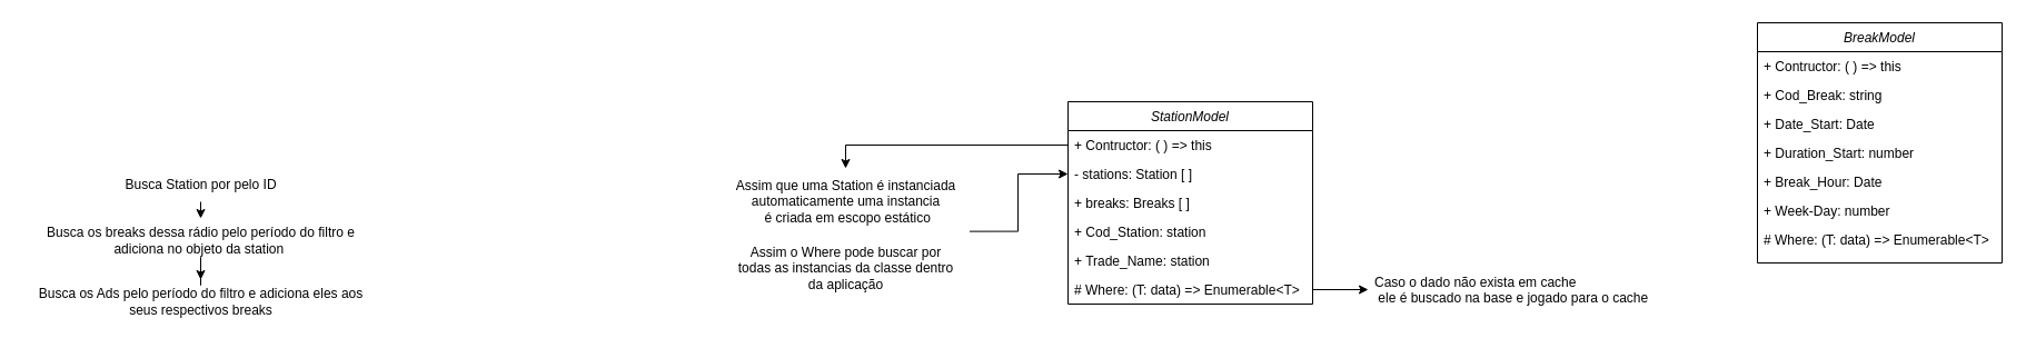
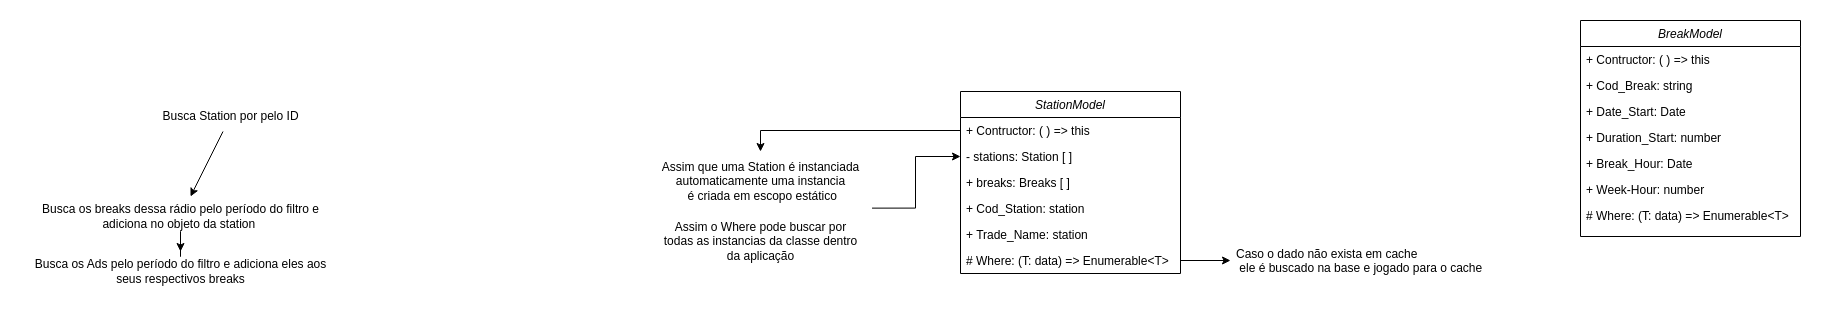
  <mxCell id="0" />
  <mxCell id="1" parent="0" />
  <mxCell id="2" value="StationModel" style="swimlane;fontStyle=2;align=center;verticalAlign=top;childLayout=stackLayout;horizontal=1;startSize=26;horizontalStack=0;resizeParent=1;resizeLast=0;collapsible=1;marginBottom=0;rounded=0;shadow=0;strokeWidth=1;labelBackgroundColor=none;" parent="1" vertex="1"><mxGeometry x="960" y="91" width="220" height="182" as="geometry"><mxRectangle x="230" y="140" width="160" height="26" as="alternateBounds" /></mxGeometry></mxCell>
  <mxCell id="3" value="+ Contructor: ( ) =&gt; this" style="text;align=left;verticalAlign=top;spacingLeft=4;spacingRight=4;overflow=hidden;rotatable=0;points=[[0,0.5],[1,0.5]];portConstraint=eastwest;labelBackgroundColor=none;" parent="2" vertex="1"><mxGeometry y="26" width="220" height="26" as="geometry" /></mxCell>
  <mxCell id="4" value="- stations: Station [ ]" style="text;align=left;verticalAlign=top;spacingLeft=4;spacingRight=4;overflow=hidden;rotatable=0;points=[[0,0.5],[1,0.5]];portConstraint=eastwest;labelBackgroundColor=none;" parent="2" vertex="1"><mxGeometry y="52" width="220" height="26" as="geometry" /></mxCell>
  <mxCell id="5" value="+ breaks: Breaks [ ]" style="text;align=left;verticalAlign=top;spacingLeft=4;spacingRight=4;overflow=hidden;rotatable=0;points=[[0,0.5],[1,0.5]];portConstraint=eastwest;labelBackgroundColor=none;" parent="2" vertex="1"><mxGeometry y="78" width="220" height="26" as="geometry" /></mxCell>
  <mxCell id="6" value="+ Cod_Station: station" style="text;align=left;verticalAlign=top;spacingLeft=4;spacingRight=4;overflow=hidden;rotatable=0;points=[[0,0.5],[1,0.5]];portConstraint=eastwest;labelBackgroundColor=none;" parent="2" vertex="1"><mxGeometry y="104" width="220" height="26" as="geometry" /></mxCell>
  <mxCell id="7" value="+ Trade_Name: station" style="text;align=left;verticalAlign=top;spacingLeft=4;spacingRight=4;overflow=hidden;rotatable=0;points=[[0,0.5],[1,0.5]];portConstraint=eastwest;labelBackgroundColor=none;" parent="2" vertex="1"><mxGeometry y="130" width="220" height="26" as="geometry" /></mxCell>
  <mxCell id="8" value="# Where: (T: data) =&gt; Enumerable&lt;T&gt;" style="text;align=left;verticalAlign=top;spacingLeft=4;spacingRight=4;overflow=hidden;rotatable=0;points=[[0,0.5],[1,0.5]];portConstraint=eastwest;labelBackgroundColor=none;" parent="2" vertex="1"><mxGeometry y="156" width="220" height="26" as="geometry" /></mxCell>
  <mxCell id="9" style="edgeStyle=orthogonalEdgeStyle;rounded=0;orthogonalLoop=1;jettySize=auto;html=1;entryX=0;entryY=0.5;entryDx=0;entryDy=0;exitX=1.007;exitY=0.944;exitDx=0;exitDy=0;exitPerimeter=0;" parent="1" source="10" target="4" edge="1"><mxGeometry relative="1" as="geometry" /></mxCell>
  <mxCell id="10" value="Assim que uma Station é instanciada&lt;br&gt;automaticamente uma&amp;nbsp;instancia&lt;br&gt;&amp;nbsp;é criada em escopo estático" style="text;html=1;align=center;verticalAlign=middle;resizable=0;points=[];autosize=1;strokeColor=none;fillColor=none;" parent="1" vertex="1"><mxGeometry x="650" y="151" width="220" height="60" as="geometry" /></mxCell>
  <mxCell id="11" style="edgeStyle=orthogonalEdgeStyle;rounded=0;orthogonalLoop=1;jettySize=auto;html=1;" parent="1" source="3" target="10" edge="1"><mxGeometry relative="1" as="geometry"><mxPoint x="810" y="151" as="targetPoint" /></mxGeometry></mxCell>
  <mxCell id="12" value="Assim o Where pode buscar por&lt;br&gt;todas as instancias da classe dentro&lt;br&gt;da aplicação" style="text;html=1;align=center;verticalAlign=middle;resizable=0;points=[];autosize=1;strokeColor=none;fillColor=none;" parent="1" vertex="1"><mxGeometry x="650" y="211" width="220" height="60" as="geometry" /></mxCell>
  <mxCell id="13" style="edgeStyle=none;rounded=0;orthogonalLoop=1;jettySize=auto;html=1;" edge="1" parent="1" source="14" target="16"><mxGeometry relative="1" as="geometry" /></mxCell>
- <mxCell id="14" value="Busca Station por pelo ID" style="text;html=1;align=center;verticalAlign=middle;resizable=0;points=[];autosize=1;strokeColor=none;fillColor=none;fontSize=12;fontStyle=0" vertex="1" parent="1"><mxGeometry x="100" y="151" width="160" height="30" as="geometry" /></mxCell>
+ <mxCell id="14" value="Busca Station por pelo ID" style="text;html=1;align=center;verticalAlign=middle;resizable=0;points=[];autosize=1;strokeColor=none;fillColor=none;fontSize=12;fontStyle=0" vertex="1" parent="1"><mxGeometry x="150" y="101" width="160" height="30" as="geometry" /></mxCell>
  <mxCell id="15" value="" style="edgeStyle=orthogonalEdgeStyle;rounded=0;orthogonalLoop=1;jettySize=auto;html=1;" edge="1" parent="1" source="16" target="17"><mxGeometry relative="1" as="geometry" /></mxCell>
  <mxCell id="16" value="Busca os breaks dessa rádio pelo período do filtro e&lt;br&gt;adiciona no objeto da station&amp;nbsp;" style="text;html=1;align=center;verticalAlign=middle;resizable=0;points=[];autosize=1;strokeColor=none;fillColor=none;fontSize=12;fontStyle=0" vertex="1" parent="1"><mxGeometry x="30" y="196" width="300" height="40" as="geometry" /></mxCell>
  <mxCell id="17" value="Busca os Ads pelo período do filtro e adiciona eles aos&lt;br&gt;seus respectivos breaks" style="text;html=1;align=center;verticalAlign=middle;resizable=0;points=[];autosize=1;strokeColor=none;fillColor=none;fontSize=12;fontStyle=0" vertex="1" parent="1"><mxGeometry x="20" y="251" width="320" height="40" as="geometry" /></mxCell>
  <mxCell id="18" value="Caso o dado não exista em cache&#10; ele é buscado na base e jogado para o cache" style="text;align=left;verticalAlign=top;spacingLeft=4;spacingRight=4;overflow=hidden;rotatable=0;points=[[0,0.5],[1,0.5]];portConstraint=eastwest;labelBackgroundColor=none;" vertex="1" parent="1"><mxGeometry x="1230" y="240" width="260" height="40" as="geometry" /></mxCell>
  <mxCell id="19" style="edgeStyle=none;rounded=0;orthogonalLoop=1;jettySize=auto;html=1;" edge="1" parent="1" source="8" target="18"><mxGeometry relative="1" as="geometry" /></mxCell>
  <mxCell id="20" value="BreakModel" style="swimlane;fontStyle=2;align=center;verticalAlign=top;childLayout=stackLayout;horizontal=1;startSize=26;horizontalStack=0;resizeParent=1;resizeLast=0;collapsible=1;marginBottom=0;rounded=0;shadow=0;strokeWidth=1;labelBackgroundColor=none;" vertex="1" parent="1"><mxGeometry x="1580" y="20" width="220" height="216" as="geometry"><mxRectangle x="230" y="140" width="160" height="26" as="alternateBounds" /></mxGeometry></mxCell>
  <mxCell id="21" value="+ Contructor: ( ) =&gt; this" style="text;align=left;verticalAlign=top;spacingLeft=4;spacingRight=4;overflow=hidden;rotatable=0;points=[[0,0.5],[1,0.5]];portConstraint=eastwest;labelBackgroundColor=none;" vertex="1" parent="20"><mxGeometry y="26" width="220" height="26" as="geometry" /></mxCell>
  <mxCell id="22" value="+ Cod_Break: string" style="text;align=left;verticalAlign=top;spacingLeft=4;spacingRight=4;overflow=hidden;rotatable=0;points=[[0,0.5],[1,0.5]];portConstraint=eastwest;labelBackgroundColor=none;" vertex="1" parent="20"><mxGeometry y="52" width="220" height="26" as="geometry" /></mxCell>
  <mxCell id="23" value="+ Date_Start: Date" style="text;align=left;verticalAlign=top;spacingLeft=4;spacingRight=4;overflow=hidden;rotatable=0;points=[[0,0.5],[1,0.5]];portConstraint=eastwest;labelBackgroundColor=none;" vertex="1" parent="20"><mxGeometry y="78" width="220" height="26" as="geometry" /></mxCell>
  <mxCell id="24" value="+ Duration_Start: number" style="text;align=left;verticalAlign=top;spacingLeft=4;spacingRight=4;overflow=hidden;rotatable=0;points=[[0,0.5],[1,0.5]];portConstraint=eastwest;labelBackgroundColor=none;" vertex="1" parent="20"><mxGeometry y="104" width="220" height="26" as="geometry" /></mxCell>
  <mxCell id="25" value="+ Break_Hour: Date" style="text;align=left;verticalAlign=top;spacingLeft=4;spacingRight=4;overflow=hidden;rotatable=0;points=[[0,0.5],[1,0.5]];portConstraint=eastwest;labelBackgroundColor=none;" vertex="1" parent="20"><mxGeometry y="130" width="220" height="26" as="geometry" /></mxCell>
- <mxCell id="26" value="+ Week-Day: number" style="text;align=left;verticalAlign=top;spacingLeft=4;spacingRight=4;overflow=hidden;rotatable=0;points=[[0,0.5],[1,0.5]];portConstraint=eastwest;labelBackgroundColor=none;" vertex="1" parent="20"><mxGeometry y="156" width="220" height="26" as="geometry" /></mxCell>
+ <mxCell id="26" value="+ Week-Hour: number" style="text;align=left;verticalAlign=top;spacingLeft=4;spacingRight=4;overflow=hidden;rotatable=0;points=[[0,0.5],[1,0.5]];portConstraint=eastwest;labelBackgroundColor=none;" vertex="1" parent="20"><mxGeometry y="156" width="220" height="26" as="geometry" /></mxCell>
  <mxCell id="27" value="# Where: (T: data) =&gt; Enumerable&lt;T&gt;" style="text;align=left;verticalAlign=top;spacingLeft=4;spacingRight=4;overflow=hidden;rotatable=0;points=[[0,0.5],[1,0.5]];portConstraint=eastwest;labelBackgroundColor=none;" vertex="1" parent="20"><mxGeometry y="182" width="220" height="34" as="geometry" /></mxCell>
